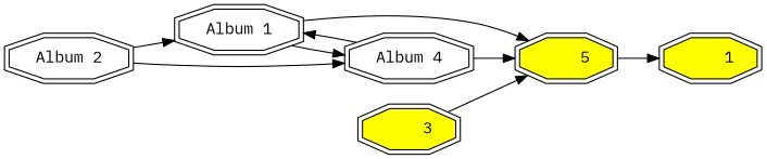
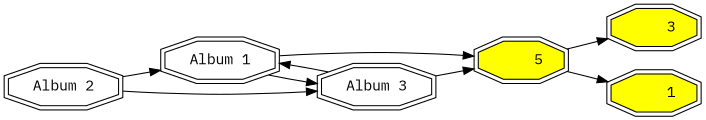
  digraph {
    fontname="IBM Plex Mono"
    rankdir=LR
    node [fontname="IBM Plex Mono" shape=doubleoctagon]
    edge [fontname="IBM Plex Mono"]
    n1 [label="Album 1"]
    n2 [fillcolor=yellow label="    5" style=filled]
-   n3 [label="Album 4"]
+   n3 [label="Album 3"]
    n4 [fillcolor=yellow label="    3" style=filled]
    n5 [fillcolor=yellow label="    1" style=filled]
    n6 [label="Album 2"]
    n1 -> n2
    n1 -> n3
-   n4 -> n2
+   n2 -> n4
    n2 -> n5
    n3 -> n1
    n3 -> n2
    n6 -> n1
    n6 -> n3
  }
